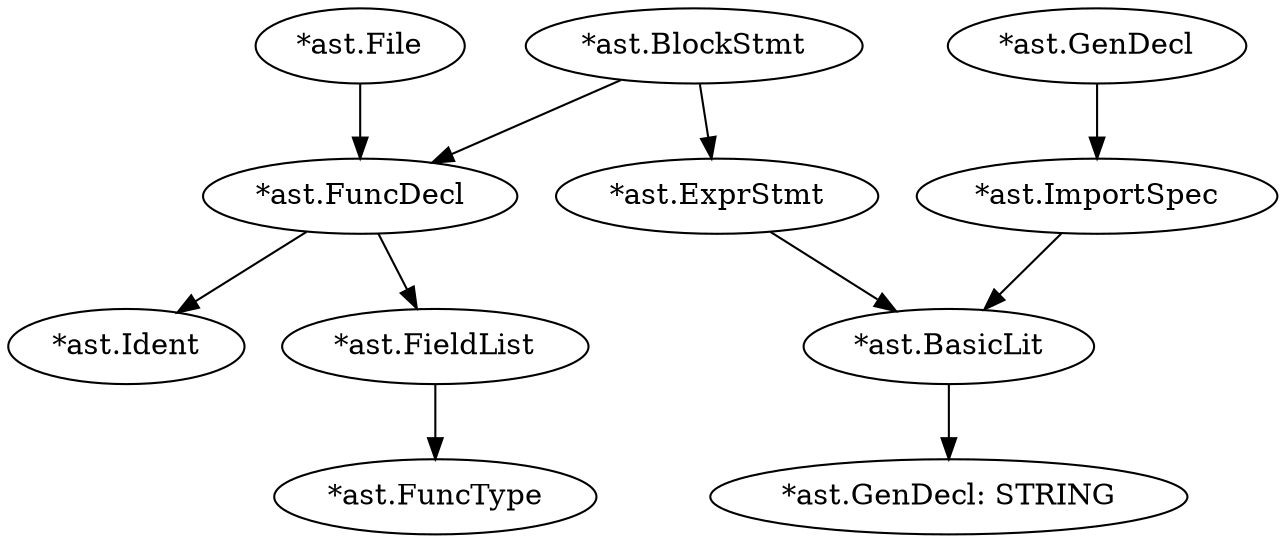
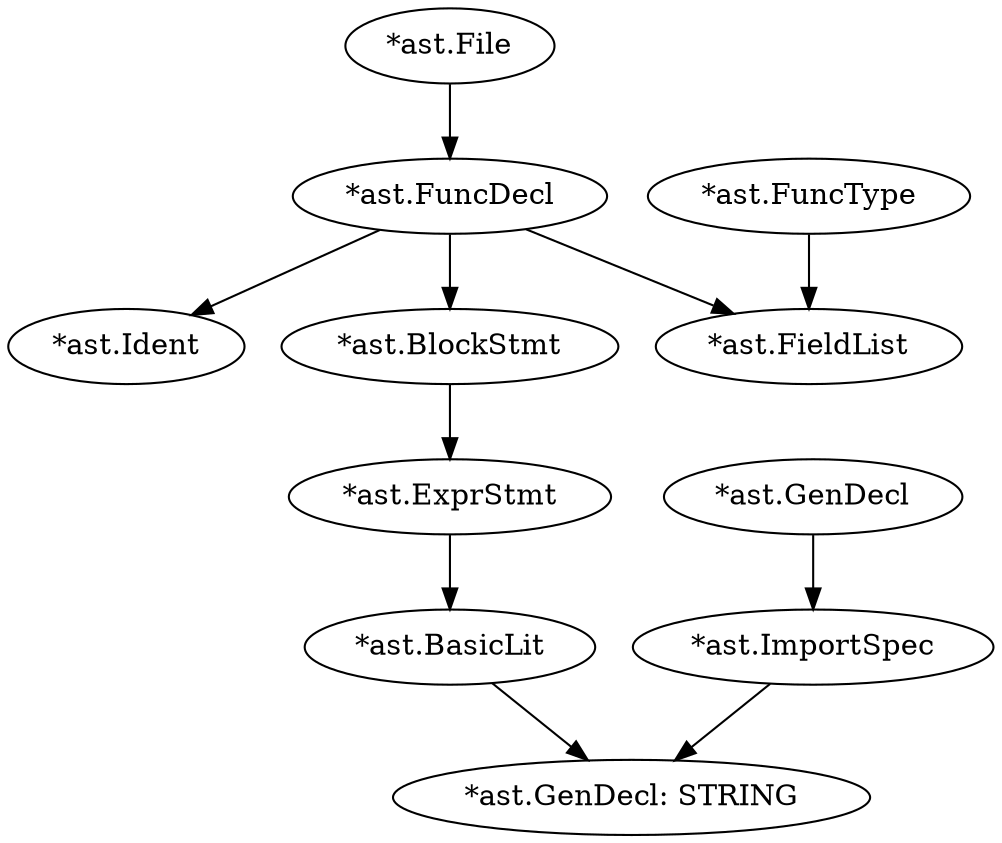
  digraph {
    "*ast.File"
    "*ast.FuncDecl"
    "*ast.GenDecl"
    "*ast.ImportSpec"
    "*ast.Ident"
    "*ast.BlockStmt"
    "*ast.FieldList"
    n8 [label="*ast.GenDecl: STRING"]
    "*ast.FuncType"
    "*ast.ExprStmt"
    n11 [label="*ast.BasicLit"]
    "*ast.File" -> "*ast.FuncDecl"
    "*ast.FuncDecl" -> "*ast.Ident"
-   "*ast.BlockStmt" -> "*ast.FuncDecl"
+   "*ast.FuncDecl" -> "*ast.BlockStmt"
    "*ast.FuncDecl" -> "*ast.FieldList"
    "*ast.GenDecl" -> "*ast.ImportSpec"
-   "*ast.ImportSpec" -> n11
+   "*ast.ImportSpec" -> n8
    "*ast.BlockStmt" -> "*ast.ExprStmt"
-   "*ast.FieldList" -> "*ast.FuncType"
+   "*ast.FuncType" -> "*ast.FieldList"
    "*ast.ExprStmt" -> n11
    n11 -> n8
  }
